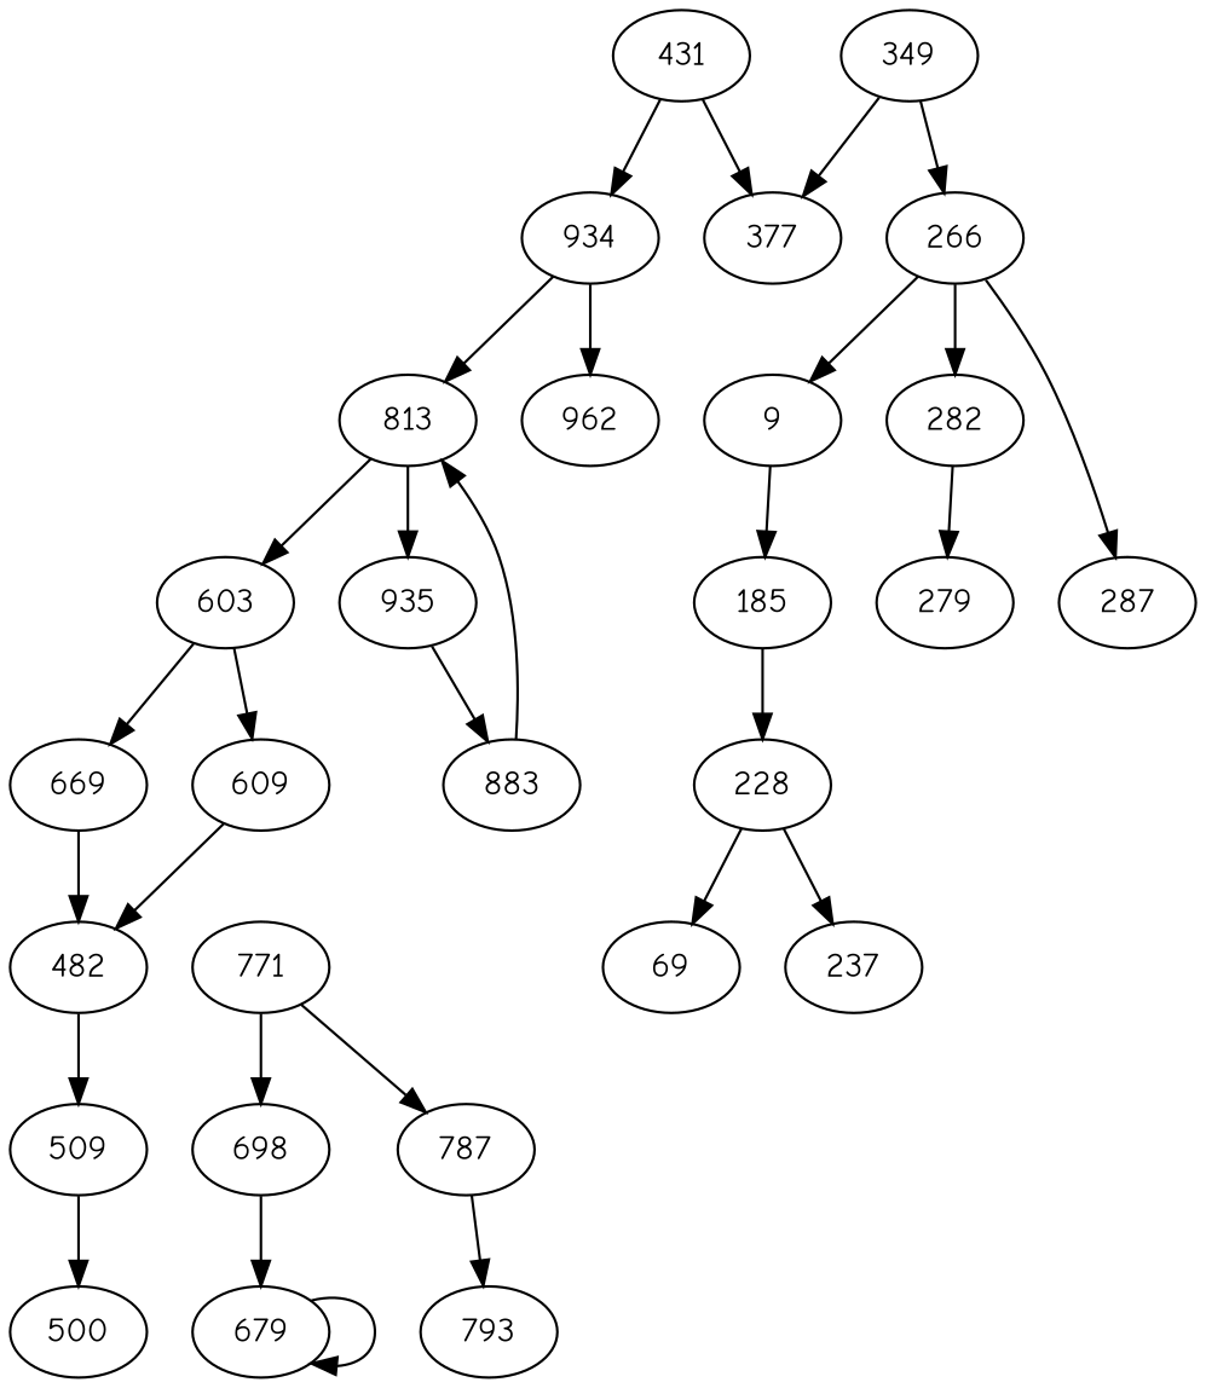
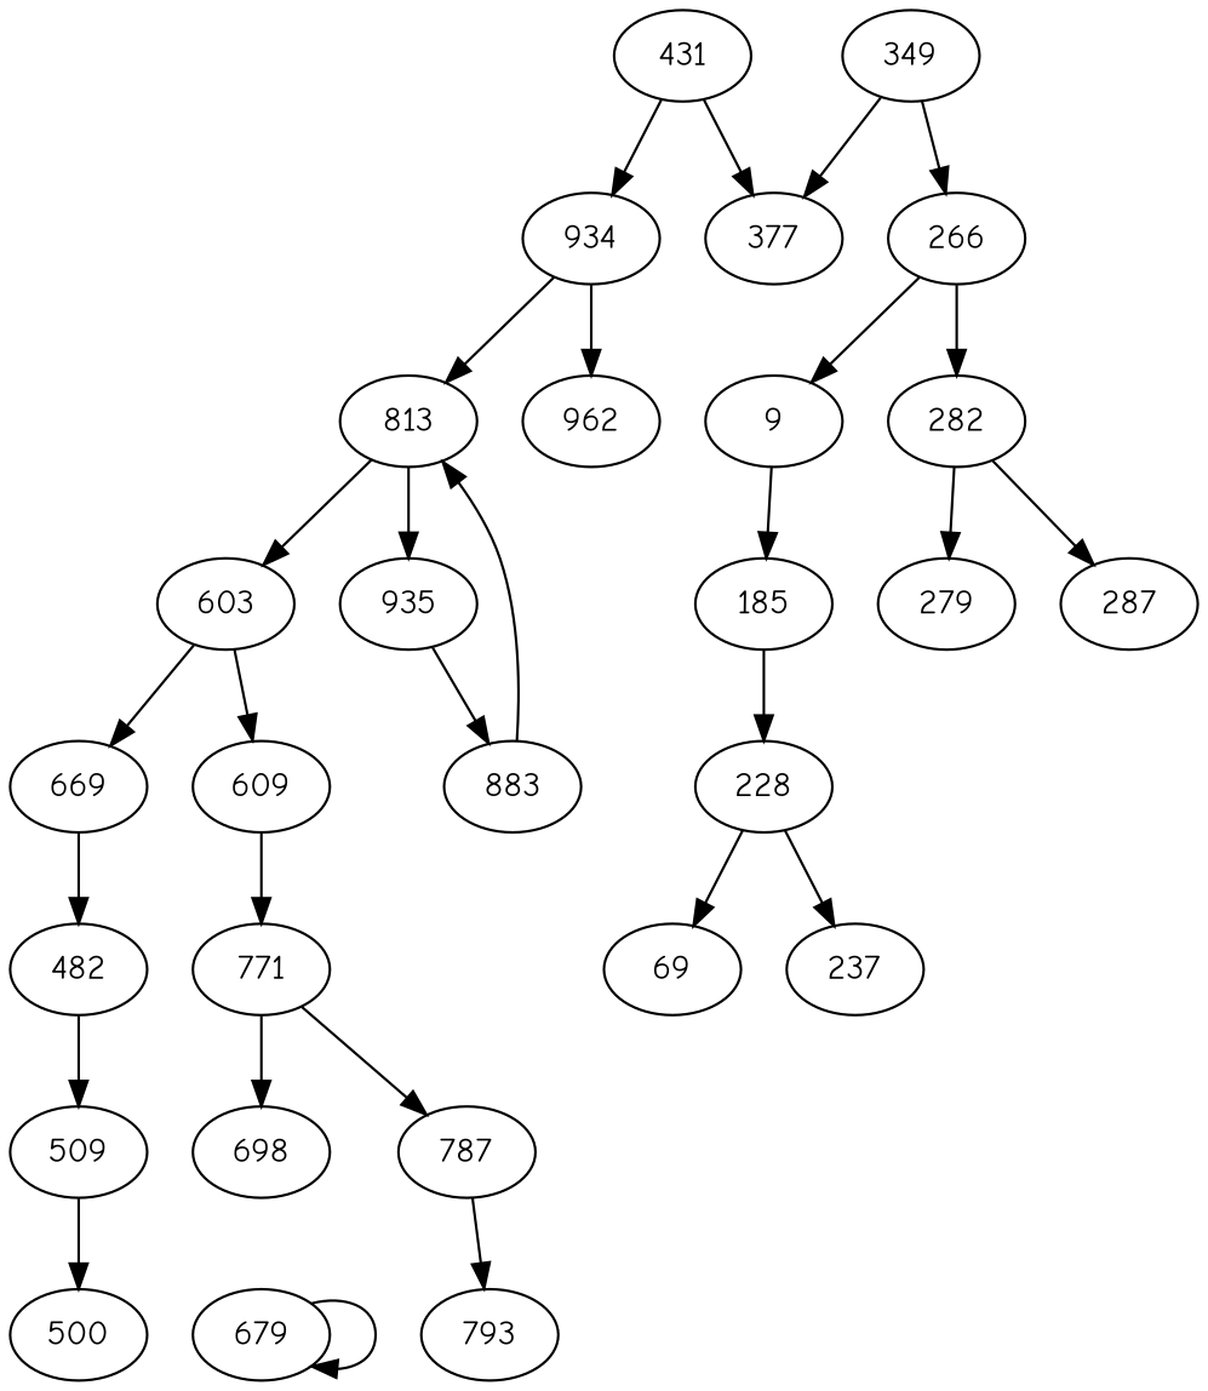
  digraph {
    fontname="Comic Neue"
    node [fontname="Comic Neue"]
    edge [fontname="Comic Neue"]
    n1 [label=934]
    431
    377
    349
    266
    813
    962
    9
    282
    185
    279
    287
    228
    69
    237
    603
    935
    n18 [label=669]
    609
    883
    482
    771
    509
    500
    698
    787
    679
    793
    n1 -> 813
    n1 -> 962
    431 -> n1
    431 -> 377
    349 -> 377
    349 -> 266
    266 -> 9
    266 -> 282
    813 -> 603
    813 -> 935
    9 -> 185
    282 -> 279
-   266 -> 287
+   282 -> 287
    185 -> 228
    228 -> 69
    228 -> 237
    603 -> n18
    603 -> 609
    935 -> 883
    n18 -> 482
-   609 -> 482
+   609 -> 771
    883 -> 813
    482 -> 509
    771 -> 698
    771 -> 787
    509 -> 500
-   698 -> 679
    787 -> 793
    679 -> 679
  }
